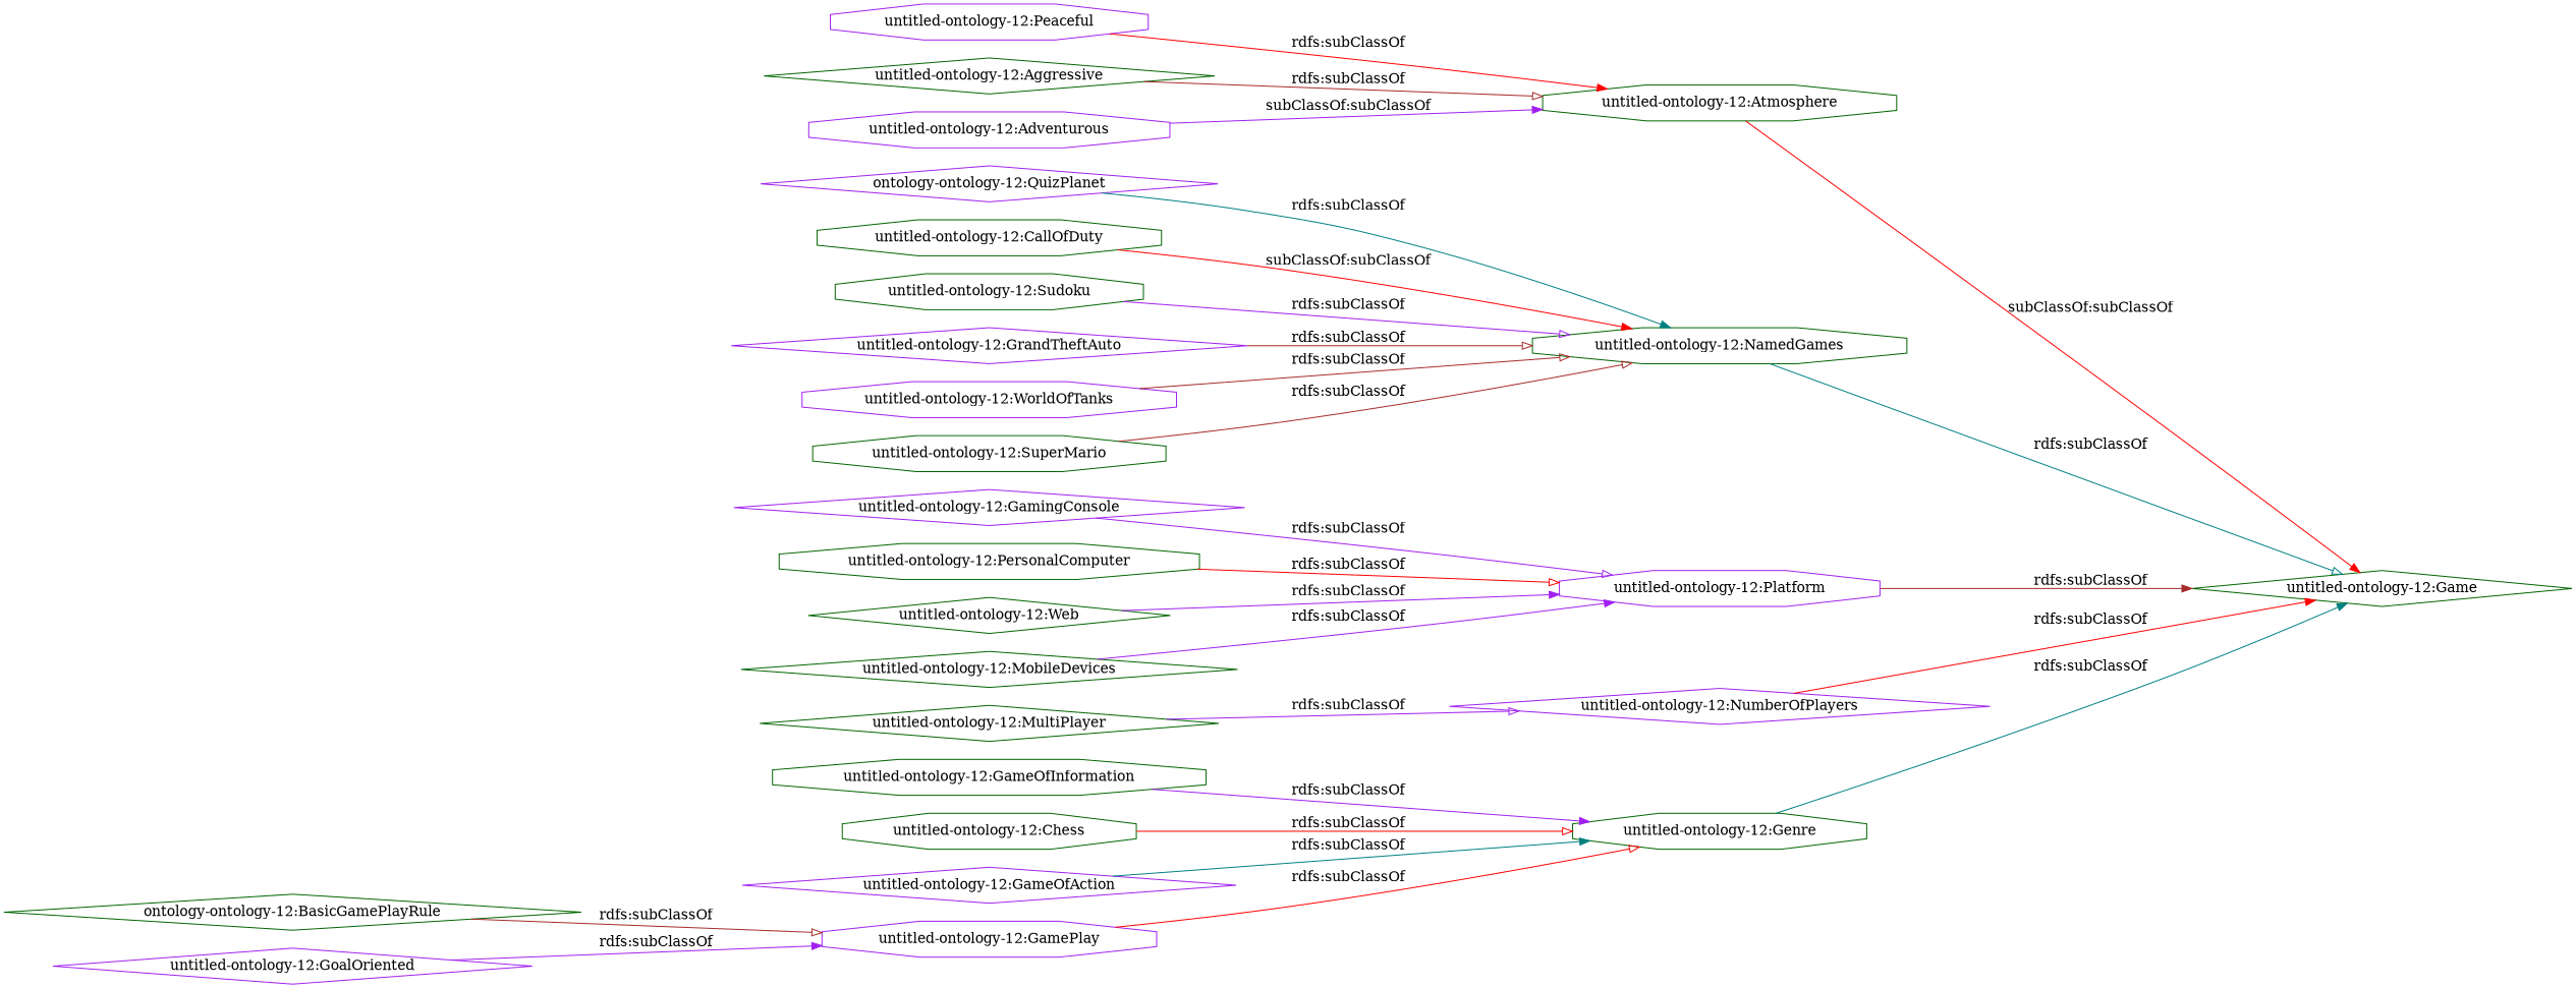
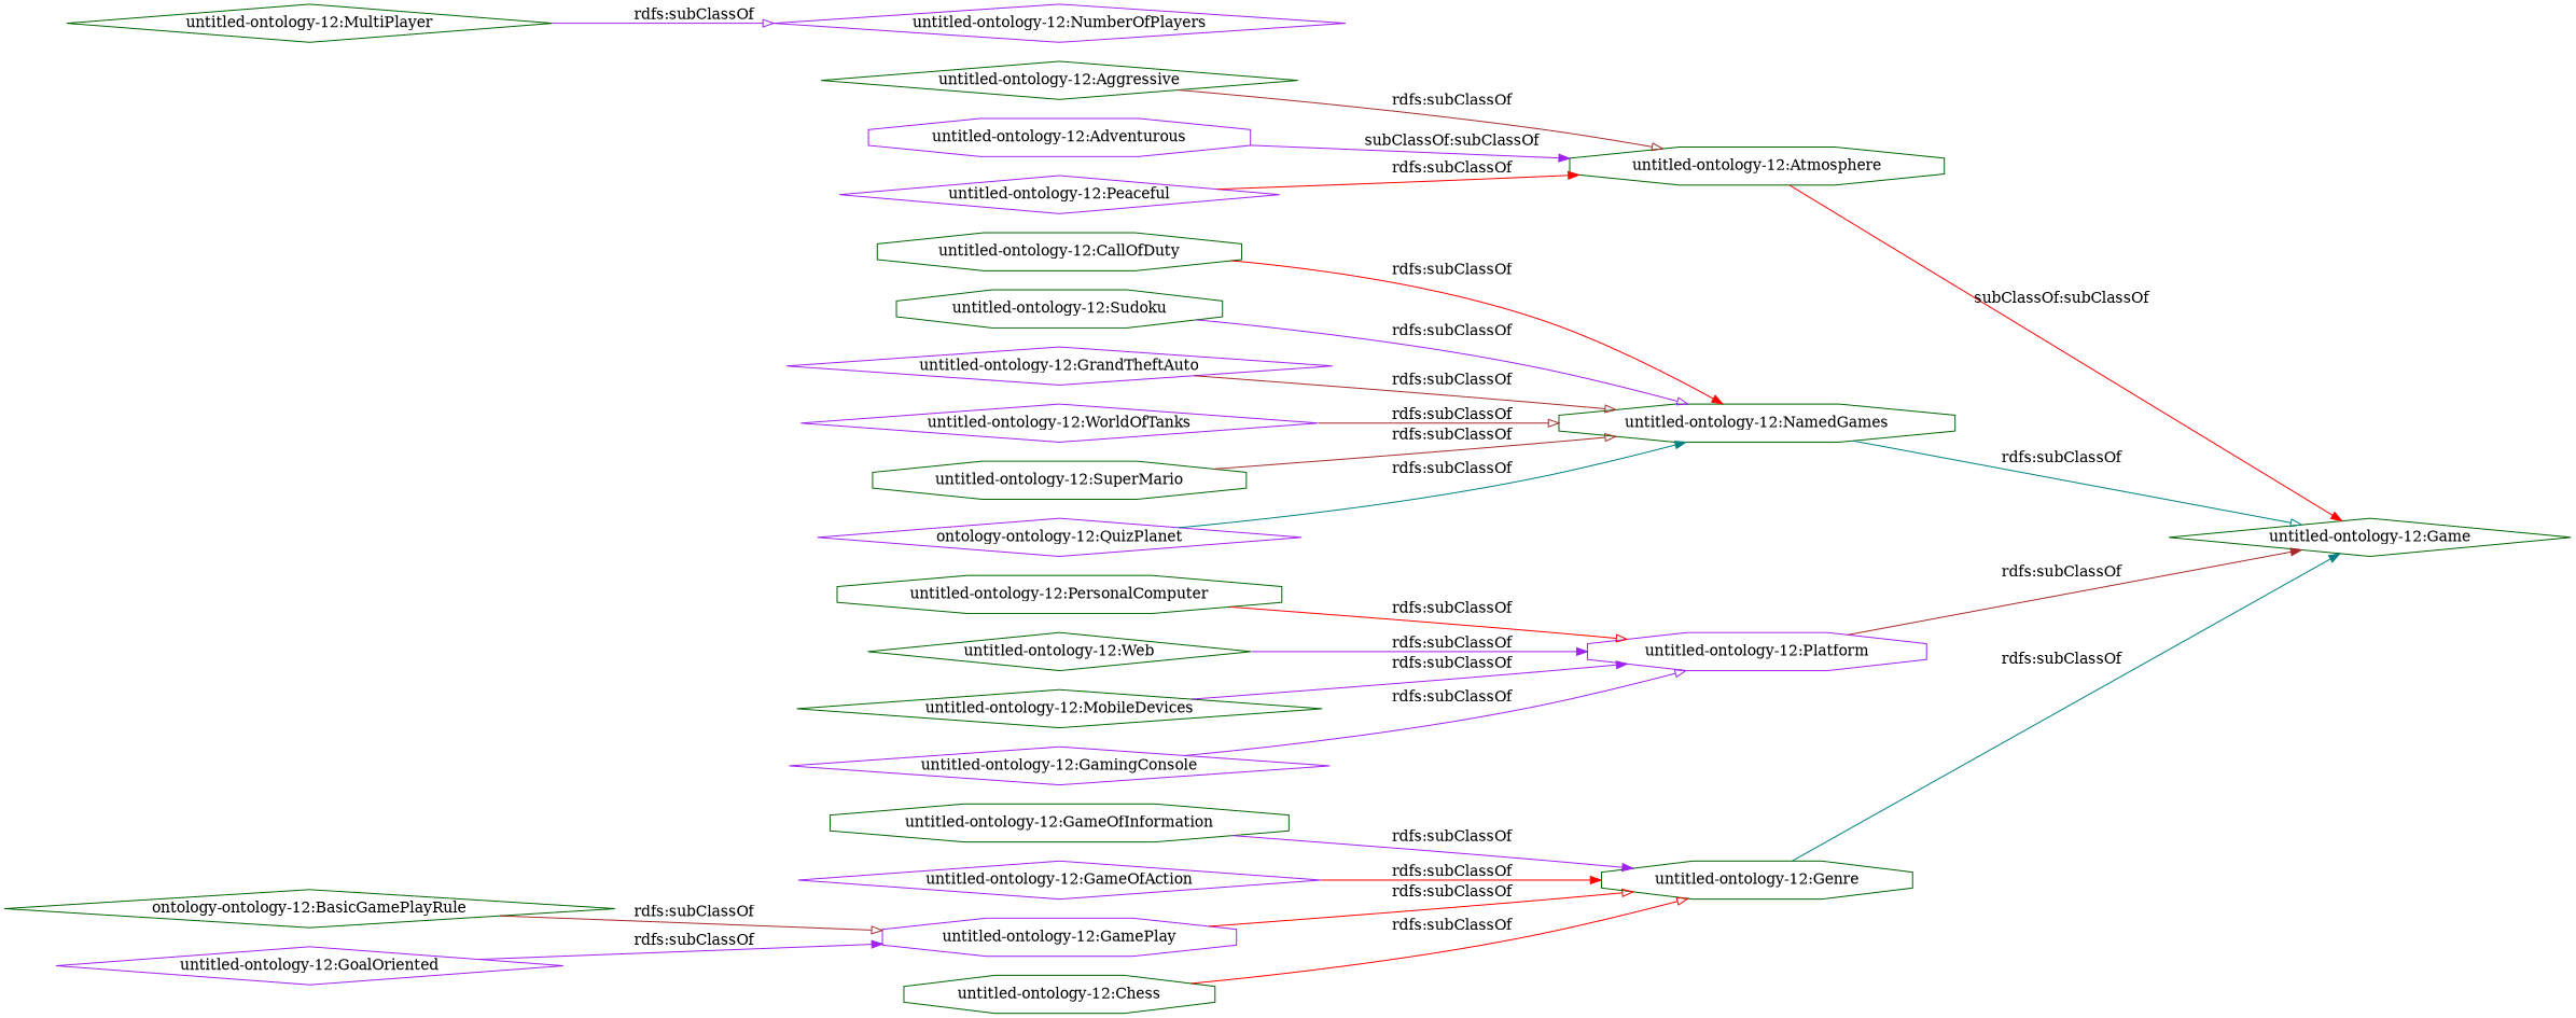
  digraph {
    rankdir=LR
    node [color=darkgreen shape=octagon]
    edge [arrowhead=normal color=purple]
    "untitled-ontology-12:GameOfInformation"
    "untitled-ontology-12:Genre"
    "untitled-ontology-12:Game" [shape=diamond]
-   "untitled-ontology-12:Peaceful" [color=purple]
+   "untitled-ontology-12:Peaceful" [color=purple shape=diamond]
    "untitled-ontology-12:Atmosphere"
    n6 [label="ontology-ontology-12:BasicGamePlayRule" shape=diamond]
    "untitled-ontology-12:GamePlay" [color=purple]
    n8 [color=purple label="ontology-ontology-12:QuizPlanet" shape=diamond]
    "untitled-ontology-12:NamedGames"
    "untitled-ontology-12:Platform" [color=purple]
    "untitled-ontology-12:Web" [shape=diamond]
    "untitled-ontology-12:NumberOfPlayers" [color=purple shape=diamond]
    "untitled-ontology-12:MobileDevices" [shape=diamond]
    "untitled-ontology-12:Aggressive" [shape=diamond]
    "untitled-ontology-12:MultiPlayer" [shape=diamond]
    "untitled-ontology-12:CallOfDuty"
    "untitled-ontology-12:Sudoku"
    "untitled-ontology-12:Chess"
    "untitled-ontology-12:GoalOriented" [color=purple shape=diamond]
    "untitled-ontology-12:GrandTheftAuto" [color=purple shape=diamond]
    "untitled-ontology-12:Adventurous" [color=purple]
    "untitled-ontology-12:GamingConsole" [color=purple shape=diamond]
    "untitled-ontology-12:GameOfAction" [color=purple shape=diamond]
    "untitled-ontology-12:PersonalComputer"
-   "untitled-ontology-12:WorldOfTanks" [color=purple]
+   "untitled-ontology-12:WorldOfTanks" [color=purple shape=diamond]
    "untitled-ontology-12:SuperMario"
    "untitled-ontology-12:GameOfInformation" -> "untitled-ontology-12:Genre" [label="rdfs:subClassOf"]
    "untitled-ontology-12:Genre" -> "untitled-ontology-12:Game" [color=teal label="rdfs:subClassOf"]
    "untitled-ontology-12:Peaceful" -> "untitled-ontology-12:Atmosphere" [color=red label="rdfs:subClassOf"]
    "untitled-ontology-12:Atmosphere" -> "untitled-ontology-12:Game" [color=red label="subClassOf:subClassOf"]
    n6 -> "untitled-ontology-12:GamePlay" [arrowhead=onormal color=brown label="rdfs:subClassOf"]
    "untitled-ontology-12:GamePlay" -> "untitled-ontology-12:Genre" [arrowhead=onormal color=red label="rdfs:subClassOf"]
    n8 -> "untitled-ontology-12:NamedGames" [color=teal label="rdfs:subClassOf"]
    "untitled-ontology-12:NamedGames" -> "untitled-ontology-12:Game" [arrowhead=onormal color=teal label="rdfs:subClassOf"]
    "untitled-ontology-12:Platform" -> "untitled-ontology-12:Game" [color=brown label="rdfs:subClassOf"]
    "untitled-ontology-12:Web" -> "untitled-ontology-12:Platform" [label="rdfs:subClassOf"]
-   "untitled-ontology-12:NumberOfPlayers" -> "untitled-ontology-12:Game" [color=red label="rdfs:subClassOf"]
    "untitled-ontology-12:MobileDevices" -> "untitled-ontology-12:Platform" [label="rdfs:subClassOf"]
    "untitled-ontology-12:Aggressive" -> "untitled-ontology-12:Atmosphere" [arrowhead=onormal color=brown label="rdfs:subClassOf"]
    "untitled-ontology-12:MultiPlayer" -> "untitled-ontology-12:NumberOfPlayers" [arrowhead=onormal label="rdfs:subClassOf"]
-   "untitled-ontology-12:CallOfDuty" -> "untitled-ontology-12:NamedGames" [color=red label="subClassOf:subClassOf"]
+   "untitled-ontology-12:CallOfDuty" -> "untitled-ontology-12:NamedGames" [color=red label="rdfs:subClassOf"]
    "untitled-ontology-12:Sudoku" -> "untitled-ontology-12:NamedGames" [arrowhead=onormal label="rdfs:subClassOf"]
    "untitled-ontology-12:Chess" -> "untitled-ontology-12:Genre" [arrowhead=onormal color=red label="rdfs:subClassOf"]
    "untitled-ontology-12:GoalOriented" -> "untitled-ontology-12:GamePlay" [label="rdfs:subClassOf"]
    "untitled-ontology-12:GrandTheftAuto" -> "untitled-ontology-12:NamedGames" [arrowhead=onormal color=brown label="rdfs:subClassOf"]
    "untitled-ontology-12:Adventurous" -> "untitled-ontology-12:Atmosphere" [label="subClassOf:subClassOf"]
    "untitled-ontology-12:GamingConsole" -> "untitled-ontology-12:Platform" [arrowhead=onormal label="rdfs:subClassOf"]
-   "untitled-ontology-12:GameOfAction" -> "untitled-ontology-12:Genre" [color=teal label="rdfs:subClassOf"]
+   "untitled-ontology-12:GameOfAction" -> "untitled-ontology-12:Genre" [color=red label="rdfs:subClassOf"]
    "untitled-ontology-12:PersonalComputer" -> "untitled-ontology-12:Platform" [arrowhead=onormal color=red label="rdfs:subClassOf"]
    "untitled-ontology-12:WorldOfTanks" -> "untitled-ontology-12:NamedGames" [arrowhead=onormal color=brown label="rdfs:subClassOf"]
    "untitled-ontology-12:SuperMario" -> "untitled-ontology-12:NamedGames" [arrowhead=onormal color=brown label="rdfs:subClassOf"]
  }
